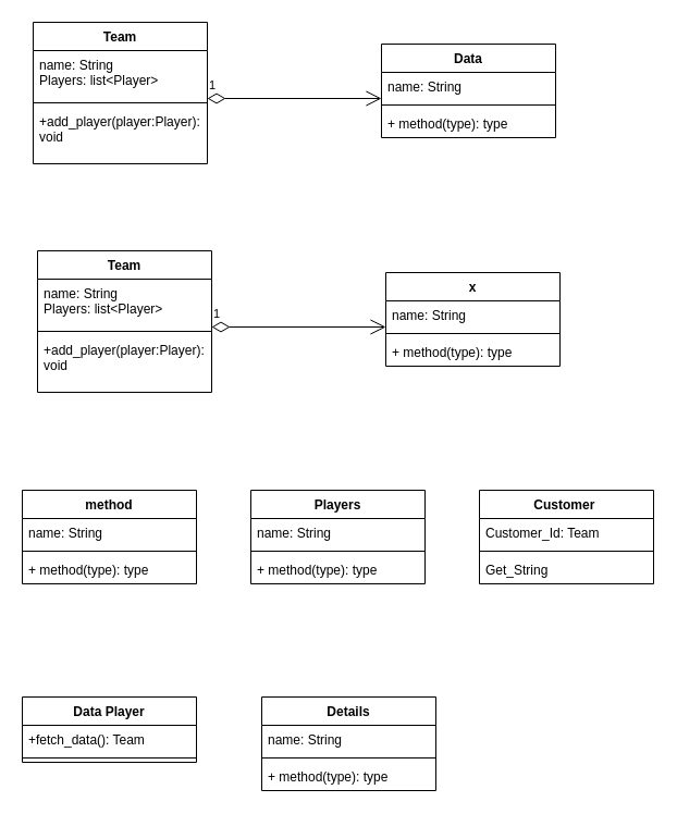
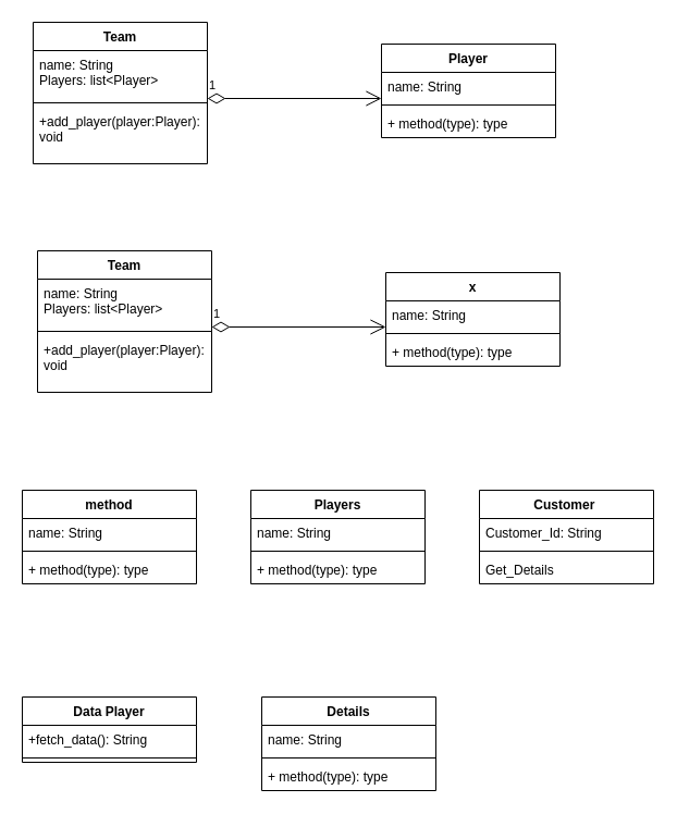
  <mxCell id="0" />
  <mxCell id="1" parent="0" />
- <mxCell id="2" value="Data" style="swimlane;fontStyle=1;align=center;verticalAlign=top;childLayout=stackLayout;horizontal=1;startSize=26;horizontalStack=0;resizeParent=1;resizeParentMax=0;resizeLast=0;collapsible=1;marginBottom=0;whiteSpace=wrap;html=1;" vertex="1" parent="1"><mxGeometry x="350" y="40" width="160" height="86" as="geometry" /></mxCell>
+ <mxCell id="2" value="Player" style="swimlane;fontStyle=1;align=center;verticalAlign=top;childLayout=stackLayout;horizontal=1;startSize=26;horizontalStack=0;resizeParent=1;resizeParentMax=0;resizeLast=0;collapsible=1;marginBottom=0;whiteSpace=wrap;html=1;" vertex="1" parent="1"><mxGeometry x="350" y="40" width="160" height="86" as="geometry" /></mxCell>
  <mxCell id="3" value="name: String" style="text;strokeColor=none;fillColor=none;align=left;verticalAlign=top;spacingLeft=4;spacingRight=4;overflow=hidden;rotatable=0;points=[[0,0.5],[1,0.5]];portConstraint=eastwest;whiteSpace=wrap;html=1;" vertex="1" parent="2"><mxGeometry y="26" width="160" height="26" as="geometry" /></mxCell>
  <mxCell id="4" value="" style="line;strokeWidth=1;fillColor=none;align=left;verticalAlign=middle;spacingTop=-1;spacingLeft=3;spacingRight=3;rotatable=0;labelPosition=right;points=[];portConstraint=eastwest;strokeColor=inherit;" vertex="1" parent="2"><mxGeometry y="52" width="160" height="8" as="geometry" /></mxCell>
  <mxCell id="5" value="+ method(type): type" style="text;strokeColor=none;fillColor=none;align=left;verticalAlign=top;spacingLeft=4;spacingRight=4;overflow=hidden;rotatable=0;points=[[0,0.5],[1,0.5]];portConstraint=eastwest;whiteSpace=wrap;html=1;" vertex="1" parent="2"><mxGeometry y="60" width="160" height="26" as="geometry" /></mxCell>
  <mxCell id="6" value="Team" style="swimlane;fontStyle=1;align=center;verticalAlign=top;childLayout=stackLayout;horizontal=1;startSize=26;horizontalStack=0;resizeParent=1;resizeParentMax=0;resizeLast=0;collapsible=1;marginBottom=0;whiteSpace=wrap;html=1;" vertex="1" parent="1"><mxGeometry x="30" y="20" width="160" height="130" as="geometry" /></mxCell>
  <mxCell id="7" value="name: String&lt;div&gt;Players: list&amp;lt;Player&amp;gt;&lt;/div&gt;" style="text;strokeColor=none;fillColor=none;align=left;verticalAlign=top;spacingLeft=4;spacingRight=4;overflow=hidden;rotatable=0;points=[[0,0.5],[1,0.5]];portConstraint=eastwest;whiteSpace=wrap;html=1;" vertex="1" parent="6"><mxGeometry y="26" width="160" height="44" as="geometry" /></mxCell>
  <mxCell id="8" value="" style="line;strokeWidth=1;fillColor=none;align=left;verticalAlign=middle;spacingTop=-1;spacingLeft=3;spacingRight=3;rotatable=0;labelPosition=right;points=[];portConstraint=eastwest;strokeColor=inherit;" vertex="1" parent="6"><mxGeometry y="70" width="160" height="8" as="geometry" /></mxCell>
  <mxCell id="9" value="+add_player(player:Player): void" style="text;strokeColor=none;fillColor=none;align=left;verticalAlign=top;spacingLeft=4;spacingRight=4;overflow=hidden;rotatable=0;points=[[0,0.5],[1,0.5]];portConstraint=eastwest;whiteSpace=wrap;html=1;" vertex="1" parent="6"><mxGeometry y="78" width="160" height="52" as="geometry" /></mxCell>
  <mxCell id="10" value="1" style="endArrow=open;html=1;endSize=12;startArrow=diamondThin;startSize=14;startFill=0;edgeStyle=orthogonalEdgeStyle;align=left;verticalAlign=bottom;rounded=0;" edge="1" parent="1"><mxGeometry x="-1" y="3" relative="1" as="geometry"><mxPoint x="190" y="90" as="sourcePoint" /><mxPoint x="350" y="90" as="targetPoint" /></mxGeometry></mxCell>
  <mxCell id="11" value="x" style="swimlane;fontStyle=1;align=center;verticalAlign=top;childLayout=stackLayout;horizontal=1;startSize=26;horizontalStack=0;resizeParent=1;resizeParentMax=0;resizeLast=0;collapsible=1;marginBottom=0;whiteSpace=wrap;html=1;" vertex="1" parent="1"><mxGeometry x="354" y="250" width="160" height="86" as="geometry" /></mxCell>
  <mxCell id="12" value="name: String" style="text;strokeColor=none;fillColor=none;align=left;verticalAlign=top;spacingLeft=4;spacingRight=4;overflow=hidden;rotatable=0;points=[[0,0.5],[1,0.5]];portConstraint=eastwest;whiteSpace=wrap;html=1;" vertex="1" parent="11"><mxGeometry y="26" width="160" height="26" as="geometry" /></mxCell>
  <mxCell id="13" value="" style="line;strokeWidth=1;fillColor=none;align=left;verticalAlign=middle;spacingTop=-1;spacingLeft=3;spacingRight=3;rotatable=0;labelPosition=right;points=[];portConstraint=eastwest;strokeColor=inherit;" vertex="1" parent="11"><mxGeometry y="52" width="160" height="8" as="geometry" /></mxCell>
  <mxCell id="14" value="+ method(type): type" style="text;strokeColor=none;fillColor=none;align=left;verticalAlign=top;spacingLeft=4;spacingRight=4;overflow=hidden;rotatable=0;points=[[0,0.5],[1,0.5]];portConstraint=eastwest;whiteSpace=wrap;html=1;" vertex="1" parent="11"><mxGeometry y="60" width="160" height="26" as="geometry" /></mxCell>
  <mxCell id="15" value="Team" style="swimlane;fontStyle=1;align=center;verticalAlign=top;childLayout=stackLayout;horizontal=1;startSize=26;horizontalStack=0;resizeParent=1;resizeParentMax=0;resizeLast=0;collapsible=1;marginBottom=0;whiteSpace=wrap;html=1;" vertex="1" parent="1"><mxGeometry x="34" y="230" width="160" height="130" as="geometry" /></mxCell>
  <mxCell id="16" value="name: String&lt;div&gt;Players: list&amp;lt;Player&amp;gt;&lt;/div&gt;" style="text;strokeColor=none;fillColor=none;align=left;verticalAlign=top;spacingLeft=4;spacingRight=4;overflow=hidden;rotatable=0;points=[[0,0.5],[1,0.5]];portConstraint=eastwest;whiteSpace=wrap;html=1;" vertex="1" parent="15"><mxGeometry y="26" width="160" height="44" as="geometry" /></mxCell>
  <mxCell id="17" value="" style="line;strokeWidth=1;fillColor=none;align=left;verticalAlign=middle;spacingTop=-1;spacingLeft=3;spacingRight=3;rotatable=0;labelPosition=right;points=[];portConstraint=eastwest;strokeColor=inherit;" vertex="1" parent="15"><mxGeometry y="70" width="160" height="8" as="geometry" /></mxCell>
  <mxCell id="18" value="+add_player(player:Player): void" style="text;strokeColor=none;fillColor=none;align=left;verticalAlign=top;spacingLeft=4;spacingRight=4;overflow=hidden;rotatable=0;points=[[0,0.5],[1,0.5]];portConstraint=eastwest;whiteSpace=wrap;html=1;" vertex="1" parent="15"><mxGeometry y="78" width="160" height="52" as="geometry" /></mxCell>
  <mxCell id="19" value="1" style="endArrow=open;html=1;endSize=12;startArrow=diamondThin;startSize=14;startFill=0;edgeStyle=orthogonalEdgeStyle;align=left;verticalAlign=bottom;rounded=0;" edge="1" parent="1"><mxGeometry x="-1" y="3" relative="1" as="geometry"><mxPoint x="194" y="300" as="sourcePoint" /><mxPoint x="354" y="300" as="targetPoint" /></mxGeometry></mxCell>
  <mxCell id="20" value="method" style="swimlane;fontStyle=1;align=center;verticalAlign=top;childLayout=stackLayout;horizontal=1;startSize=26;horizontalStack=0;resizeParent=1;resizeParentMax=0;resizeLast=0;collapsible=1;marginBottom=0;whiteSpace=wrap;html=1;" vertex="1" parent="1"><mxGeometry x="20" y="450" width="160" height="86" as="geometry" /></mxCell>
  <mxCell id="21" value="name: String" style="text;strokeColor=none;fillColor=none;align=left;verticalAlign=top;spacingLeft=4;spacingRight=4;overflow=hidden;rotatable=0;points=[[0,0.5],[1,0.5]];portConstraint=eastwest;whiteSpace=wrap;html=1;" vertex="1" parent="20"><mxGeometry y="26" width="160" height="26" as="geometry" /></mxCell>
  <mxCell id="22" value="" style="line;strokeWidth=1;fillColor=none;align=left;verticalAlign=middle;spacingTop=-1;spacingLeft=3;spacingRight=3;rotatable=0;labelPosition=right;points=[];portConstraint=eastwest;strokeColor=inherit;" vertex="1" parent="20"><mxGeometry y="52" width="160" height="8" as="geometry" /></mxCell>
  <mxCell id="23" value="+ method(type): type" style="text;strokeColor=none;fillColor=none;align=left;verticalAlign=top;spacingLeft=4;spacingRight=4;overflow=hidden;rotatable=0;points=[[0,0.5],[1,0.5]];portConstraint=eastwest;whiteSpace=wrap;html=1;" vertex="1" parent="20"><mxGeometry y="60" width="160" height="26" as="geometry" /></mxCell>
  <mxCell id="24" value="Players" style="swimlane;fontStyle=1;align=center;verticalAlign=top;childLayout=stackLayout;horizontal=1;startSize=26;horizontalStack=0;resizeParent=1;resizeParentMax=0;resizeLast=0;collapsible=1;marginBottom=0;whiteSpace=wrap;html=1;" vertex="1" parent="1"><mxGeometry x="230" y="450" width="160" height="86" as="geometry" /></mxCell>
  <mxCell id="25" value="name: String" style="text;strokeColor=none;fillColor=none;align=left;verticalAlign=top;spacingLeft=4;spacingRight=4;overflow=hidden;rotatable=0;points=[[0,0.5],[1,0.5]];portConstraint=eastwest;whiteSpace=wrap;html=1;" vertex="1" parent="24"><mxGeometry y="26" width="160" height="26" as="geometry" /></mxCell>
  <mxCell id="26" value="" style="line;strokeWidth=1;fillColor=none;align=left;verticalAlign=middle;spacingTop=-1;spacingLeft=3;spacingRight=3;rotatable=0;labelPosition=right;points=[];portConstraint=eastwest;strokeColor=inherit;" vertex="1" parent="24"><mxGeometry y="52" width="160" height="8" as="geometry" /></mxCell>
  <mxCell id="27" value="+ method(type): type" style="text;strokeColor=none;fillColor=none;align=left;verticalAlign=top;spacingLeft=4;spacingRight=4;overflow=hidden;rotatable=0;points=[[0,0.5],[1,0.5]];portConstraint=eastwest;whiteSpace=wrap;html=1;" vertex="1" parent="24"><mxGeometry y="60" width="160" height="26" as="geometry" /></mxCell>
  <mxCell id="28" value="Customer&amp;nbsp;" style="swimlane;fontStyle=1;align=center;verticalAlign=top;childLayout=stackLayout;horizontal=1;startSize=26;horizontalStack=0;resizeParent=1;resizeParentMax=0;resizeLast=0;collapsible=1;marginBottom=0;whiteSpace=wrap;html=1;" vertex="1" parent="1"><mxGeometry x="440" y="450" width="160" height="86" as="geometry" /></mxCell>
- <mxCell id="29" value="Customer_Id: Team" style="text;strokeColor=none;fillColor=none;align=left;verticalAlign=top;spacingLeft=4;spacingRight=4;overflow=hidden;rotatable=0;points=[[0,0.5],[1,0.5]];portConstraint=eastwest;whiteSpace=wrap;html=1;" vertex="1" parent="28"><mxGeometry y="26" width="160" height="26" as="geometry" /></mxCell>
+ <mxCell id="29" value="Customer_Id: String" style="text;strokeColor=none;fillColor=none;align=left;verticalAlign=top;spacingLeft=4;spacingRight=4;overflow=hidden;rotatable=0;points=[[0,0.5],[1,0.5]];portConstraint=eastwest;whiteSpace=wrap;html=1;" vertex="1" parent="28"><mxGeometry y="26" width="160" height="26" as="geometry" /></mxCell>
  <mxCell id="30" value="" style="line;strokeWidth=1;fillColor=none;align=left;verticalAlign=middle;spacingTop=-1;spacingLeft=3;spacingRight=3;rotatable=0;labelPosition=right;points=[];portConstraint=eastwest;strokeColor=inherit;" vertex="1" parent="28"><mxGeometry y="52" width="160" height="8" as="geometry" /></mxCell>
- <mxCell id="31" value="Get_String&amp;nbsp;" style="text;strokeColor=none;fillColor=none;align=left;verticalAlign=top;spacingLeft=4;spacingRight=4;overflow=hidden;rotatable=0;points=[[0,0.5],[1,0.5]];portConstraint=eastwest;whiteSpace=wrap;html=1;" vertex="1" parent="28"><mxGeometry y="60" width="160" height="26" as="geometry" /></mxCell>
+ <mxCell id="31" value="Get_Details&amp;nbsp;" style="text;strokeColor=none;fillColor=none;align=left;verticalAlign=top;spacingLeft=4;spacingRight=4;overflow=hidden;rotatable=0;points=[[0,0.5],[1,0.5]];portConstraint=eastwest;whiteSpace=wrap;html=1;" vertex="1" parent="28"><mxGeometry y="60" width="160" height="26" as="geometry" /></mxCell>
  <mxCell id="32" value="Data Player" style="swimlane;fontStyle=1;align=center;verticalAlign=top;childLayout=stackLayout;horizontal=1;startSize=26;horizontalStack=0;resizeParent=1;resizeParentMax=0;resizeLast=0;collapsible=1;marginBottom=0;whiteSpace=wrap;html=1;" vertex="1" parent="1"><mxGeometry x="20" y="640" width="160" height="60" as="geometry" /></mxCell>
- <mxCell id="33" value="+fetch_data(): Team&amp;nbsp;" style="text;strokeColor=none;fillColor=none;align=left;verticalAlign=top;spacingLeft=4;spacingRight=4;overflow=hidden;rotatable=0;points=[[0,0.5],[1,0.5]];portConstraint=eastwest;whiteSpace=wrap;html=1;" vertex="1" parent="32"><mxGeometry y="26" width="160" height="26" as="geometry" /></mxCell>
+ <mxCell id="33" value="+fetch_data(): String&amp;nbsp;" style="text;strokeColor=none;fillColor=none;align=left;verticalAlign=top;spacingLeft=4;spacingRight=4;overflow=hidden;rotatable=0;points=[[0,0.5],[1,0.5]];portConstraint=eastwest;whiteSpace=wrap;html=1;" vertex="1" parent="32"><mxGeometry y="26" width="160" height="26" as="geometry" /></mxCell>
  <mxCell id="34" value="" style="line;strokeWidth=1;fillColor=none;align=left;verticalAlign=middle;spacingTop=-1;spacingLeft=3;spacingRight=3;rotatable=0;labelPosition=right;points=[];portConstraint=eastwest;strokeColor=inherit;" vertex="1" parent="32"><mxGeometry y="52" width="160" height="8" as="geometry" /></mxCell>
  <mxCell id="35" value="Details" style="swimlane;fontStyle=1;align=center;verticalAlign=top;childLayout=stackLayout;horizontal=1;startSize=26;horizontalStack=0;resizeParent=1;resizeParentMax=0;resizeLast=0;collapsible=1;marginBottom=0;whiteSpace=wrap;html=1;" vertex="1" parent="1"><mxGeometry x="240" y="640" width="160" height="86" as="geometry" /></mxCell>
  <mxCell id="36" value="name: String" style="text;strokeColor=none;fillColor=none;align=left;verticalAlign=top;spacingLeft=4;spacingRight=4;overflow=hidden;rotatable=0;points=[[0,0.5],[1,0.5]];portConstraint=eastwest;whiteSpace=wrap;html=1;" vertex="1" parent="35"><mxGeometry y="26" width="160" height="26" as="geometry" /></mxCell>
  <mxCell id="37" value="" style="line;strokeWidth=1;fillColor=none;align=left;verticalAlign=middle;spacingTop=-1;spacingLeft=3;spacingRight=3;rotatable=0;labelPosition=right;points=[];portConstraint=eastwest;strokeColor=inherit;" vertex="1" parent="35"><mxGeometry y="52" width="160" height="8" as="geometry" /></mxCell>
  <mxCell id="38" value="+ method(type): type" style="text;strokeColor=none;fillColor=none;align=left;verticalAlign=top;spacingLeft=4;spacingRight=4;overflow=hidden;rotatable=0;points=[[0,0.5],[1,0.5]];portConstraint=eastwest;whiteSpace=wrap;html=1;" vertex="1" parent="35"><mxGeometry y="60" width="160" height="26" as="geometry" /></mxCell>
